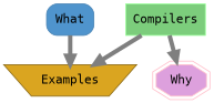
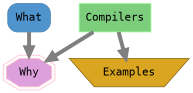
  digraph {
    fontname="DejaVu Sans Mono"
    fontsize=18
    height=11
    labeljuct=1
    labelloc=t
    ranksep=.4
    node [fontname="DejaVu Sans Mono" fontsize=14 style=filled]
    edge [color=grey50 fontname="DejaVu Sans Mono" fontsize=14 penwidth=5]
    n1 [color=steelblue fillcolor=steelblue3 label=What shape=box style="rounded,filled"]
    n2 [color=pink fillcolor=plum label=Why shape=doubleoctagon]
    n3 [color=palegreen1 fillcolor=palegreen3 label=Compilers shape=record]
    n4 [color=goldenrod4 fillcolor=goldenrod label=Examples shape=invtrapezium]
-   n1 -> n4
+   n1 -> n2
    n3 -> n2
    n3 -> n4
  }
